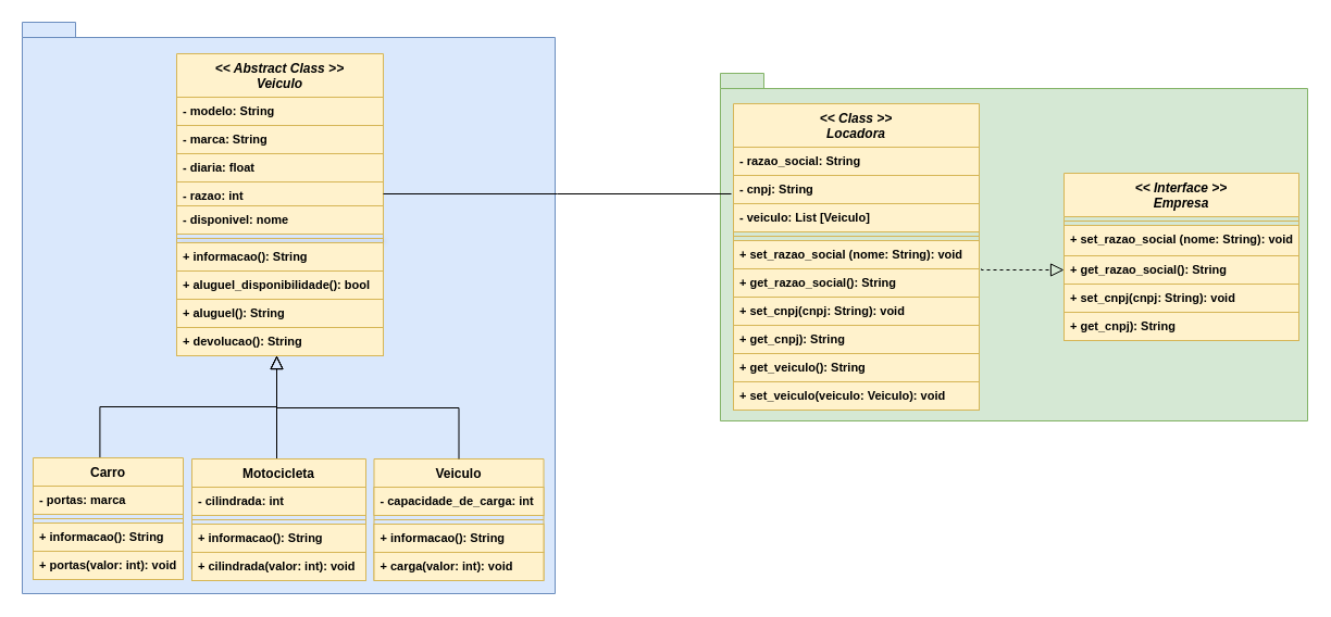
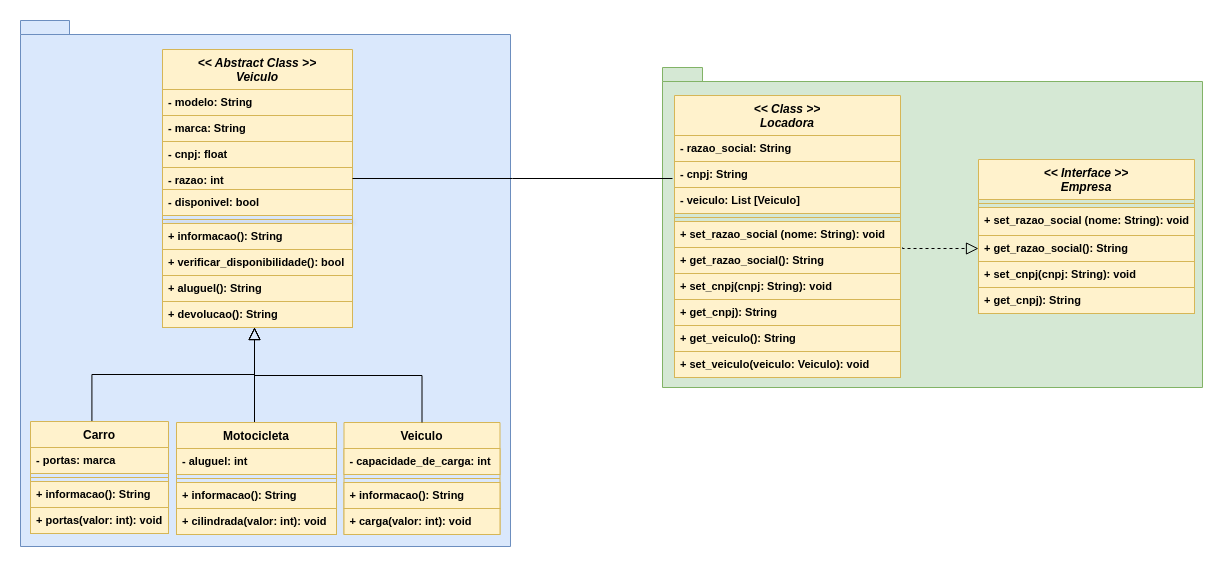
  <mxCell id="0" />
  <mxCell id="1" parent="0" />
  <mxCell id="2" value="" style="shape=folder;fontStyle=1;spacingTop=10;tabWidth=40;tabHeight=14;tabPosition=left;html=1;whiteSpace=wrap;fillColor=#dae8fc;strokeColor=#6c8ebf;" parent="1" vertex="1"><mxGeometry x="20" y="20" width="490" height="526" as="geometry" /></mxCell>
  <mxCell id="3" value="" style="shape=folder;fontStyle=1;spacingTop=10;tabWidth=40;tabHeight=14;tabPosition=left;html=1;whiteSpace=wrap;fillColor=#d5e8d4;strokeColor=#82b366;" parent="1" vertex="1"><mxGeometry x="662" y="67" width="540" height="320" as="geometry" /></mxCell>
  <mxCell id="4" value="Carro" style="swimlane;fontStyle=1;align=center;verticalAlign=top;childLayout=stackLayout;horizontal=1;startSize=26;horizontalStack=0;resizeParent=1;resizeLast=0;collapsible=1;marginBottom=0;rounded=0;shadow=0;strokeWidth=1;fillColor=#fff2cc;strokeColor=#d6b656;" parent="1" vertex="1"><mxGeometry x="30" y="421" width="138" height="112" as="geometry"><mxRectangle x="130" y="380" width="160" height="26" as="alternateBounds" /></mxGeometry></mxCell>
  <mxCell id="5" value="- portas: marca" style="text;align=left;verticalAlign=top;spacingLeft=4;spacingRight=4;overflow=hidden;rotatable=0;points=[[0,0.5],[1,0.5]];portConstraint=eastwest;rounded=0;shadow=0;html=0;fillColor=#fff2cc;strokeColor=#d6b656;fontStyle=1;fontSize=11;" parent="4" vertex="1"><mxGeometry y="26" width="138" height="26" as="geometry" /></mxCell>
  <mxCell id="6" value="" style="line;html=1;strokeWidth=1;align=left;verticalAlign=middle;spacingTop=-1;spacingLeft=3;spacingRight=3;rotatable=0;labelPosition=right;points=[];portConstraint=eastwest;fillColor=#fff2cc;strokeColor=#d6b656;fontStyle=1;fontSize=11;" parent="4" vertex="1"><mxGeometry y="52" width="138" height="8" as="geometry" /></mxCell>
  <mxCell id="7" value="+ informacao(): String" style="text;align=left;verticalAlign=top;spacingLeft=4;spacingRight=4;overflow=hidden;rotatable=0;points=[[0,0.5],[1,0.5]];portConstraint=eastwest;fillColor=#fff2cc;strokeColor=#d6b656;fontStyle=1;fontSize=11;" parent="4" vertex="1"><mxGeometry y="60" width="138" height="26" as="geometry" /></mxCell>
  <mxCell id="8" value="+ portas(valor: int): void" style="text;align=left;verticalAlign=top;spacingLeft=4;spacingRight=4;overflow=hidden;rotatable=0;points=[[0,0.5],[1,0.5]];portConstraint=eastwest;fillColor=#fff2cc;strokeColor=#d6b656;fontStyle=1;fontSize=11;" vertex="1" parent="4"><mxGeometry y="86" width="138" height="26" as="geometry" /></mxCell>
  <mxCell id="9" value="" style="endArrow=block;endSize=10;endFill=0;shadow=0;strokeWidth=1;rounded=0;curved=0;edgeStyle=elbowEdgeStyle;elbow=vertical;entryX=0.5;entryY=1;entryDx=0;entryDy=0;exitX=0.445;exitY=-0.004;exitDx=0;exitDy=0;exitPerimeter=0;" parent="1" source="4" edge="1"><mxGeometry width="160" relative="1" as="geometry"><mxPoint x="106.25" y="441" as="sourcePoint" /><mxPoint x="254" y="327" as="targetPoint" /></mxGeometry></mxCell>
  <mxCell id="10" value="" style="endArrow=block;endSize=10;endFill=0;shadow=0;strokeWidth=1;rounded=0;curved=0;edgeStyle=elbowEdgeStyle;elbow=vertical;exitX=0.462;exitY=0.008;exitDx=0;exitDy=0;exitPerimeter=0;entryX=0.5;entryY=1;entryDx=0;entryDy=0;" parent="1" edge="1"><mxGeometry width="160" relative="1" as="geometry"><mxPoint x="250.721" y="441.896" as="sourcePoint" /><mxPoint x="254" y="327" as="targetPoint" /><Array as="points"><mxPoint x="267" y="441" /></Array></mxGeometry></mxCell>
  <mxCell id="11" value="Veiculo" style="swimlane;fontStyle=1;align=center;verticalAlign=top;childLayout=stackLayout;horizontal=1;startSize=26;horizontalStack=0;resizeParent=1;resizeLast=0;collapsible=1;marginBottom=0;rounded=0;shadow=0;strokeWidth=1;fillColor=#fff2cc;strokeColor=#d6b656;" parent="1" vertex="1"><mxGeometry x="343.5" y="422" width="156" height="112" as="geometry"><mxRectangle x="550" y="140" width="160" height="26" as="alternateBounds" /></mxGeometry></mxCell>
  <mxCell id="12" value="- capacidade_de_carga: int" style="text;align=left;verticalAlign=top;spacingLeft=4;spacingRight=4;overflow=hidden;rotatable=0;points=[[0,0.5],[1,0.5]];portConstraint=eastwest;rounded=0;shadow=0;html=0;fillColor=#fff2cc;strokeColor=#d6b656;fontStyle=1;fontSize=11;" parent="11" vertex="1"><mxGeometry y="26" width="156" height="26" as="geometry" /></mxCell>
  <mxCell id="13" value="" style="line;html=1;strokeWidth=1;align=left;verticalAlign=middle;spacingTop=-1;spacingLeft=3;spacingRight=3;rotatable=0;labelPosition=right;points=[];portConstraint=eastwest;fillColor=#fff2cc;strokeColor=#d6b656;fontStyle=1;fontSize=11;" parent="11" vertex="1"><mxGeometry y="52" width="156" height="8" as="geometry" /></mxCell>
  <mxCell id="14" value="+ informacao(): String" style="text;align=left;verticalAlign=top;spacingLeft=4;spacingRight=4;overflow=hidden;rotatable=0;points=[[0,0.5],[1,0.5]];portConstraint=eastwest;fillColor=#fff2cc;strokeColor=#d6b656;fontStyle=1;fontSize=11;" parent="11" vertex="1"><mxGeometry y="60" width="156" height="26" as="geometry" /></mxCell>
  <mxCell id="15" value="+ carga(valor: int): void" style="text;align=left;verticalAlign=top;spacingLeft=4;spacingRight=4;overflow=hidden;rotatable=0;points=[[0,0.5],[1,0.5]];portConstraint=eastwest;fillColor=#fff2cc;strokeColor=#d6b656;fontStyle=1;fontSize=11;" vertex="1" parent="11"><mxGeometry y="86" width="156" height="26" as="geometry" /></mxCell>
  <mxCell id="16" value="" style="endArrow=block;endSize=10;endFill=0;shadow=0;strokeWidth=1;rounded=0;curved=0;edgeStyle=elbowEdgeStyle;elbow=vertical;exitX=0.5;exitY=0;exitDx=0;exitDy=0;entryX=0.5;entryY=1;entryDx=0;entryDy=0;" parent="1" source="11" edge="1"><mxGeometry width="160" relative="1" as="geometry"><mxPoint x="418.5" y="441" as="sourcePoint" /><mxPoint x="254" y="327" as="targetPoint" /></mxGeometry></mxCell>
  <mxCell id="17" value="Motocicleta" style="swimlane;fontStyle=1;align=center;verticalAlign=top;childLayout=stackLayout;horizontal=1;startSize=26;horizontalStack=0;resizeParent=1;resizeLast=0;collapsible=1;marginBottom=0;rounded=0;shadow=0;strokeWidth=1;fillColor=#fff2cc;strokeColor=#d6b656;" parent="1" vertex="1"><mxGeometry x="176" y="422" width="160" height="112" as="geometry"><mxRectangle x="550" y="140" width="160" height="26" as="alternateBounds" /></mxGeometry></mxCell>
- <mxCell id="18" value="- cilindrada: int" style="text;align=left;verticalAlign=top;spacingLeft=4;spacingRight=4;overflow=hidden;rotatable=0;points=[[0,0.5],[1,0.5]];portConstraint=eastwest;rounded=0;shadow=0;html=0;fillColor=#fff2cc;strokeColor=#d6b656;fontStyle=1;fontSize=11;" parent="17" vertex="1"><mxGeometry y="26" width="160" height="26" as="geometry" /></mxCell>
+ <mxCell id="18" value="- aluguel: int" style="text;align=left;verticalAlign=top;spacingLeft=4;spacingRight=4;overflow=hidden;rotatable=0;points=[[0,0.5],[1,0.5]];portConstraint=eastwest;rounded=0;shadow=0;html=0;fillColor=#fff2cc;strokeColor=#d6b656;fontStyle=1;fontSize=11;" parent="17" vertex="1"><mxGeometry y="26" width="160" height="26" as="geometry" /></mxCell>
  <mxCell id="19" value="" style="line;html=1;strokeWidth=1;align=left;verticalAlign=middle;spacingTop=-1;spacingLeft=3;spacingRight=3;rotatable=0;labelPosition=right;points=[];portConstraint=eastwest;fillColor=#fff2cc;strokeColor=#d6b656;fontStyle=1;fontSize=11;" parent="17" vertex="1"><mxGeometry y="52" width="160" height="8" as="geometry" /></mxCell>
  <mxCell id="20" value="+ informacao(): String" style="text;align=left;verticalAlign=top;spacingLeft=4;spacingRight=4;overflow=hidden;rotatable=0;points=[[0,0.5],[1,0.5]];portConstraint=eastwest;fillColor=#fff2cc;strokeColor=#d6b656;fontStyle=1;fontSize=11;" parent="17" vertex="1"><mxGeometry y="60" width="160" height="26" as="geometry" /></mxCell>
  <mxCell id="21" value="+ cilindrada(valor: int): void" style="text;align=left;verticalAlign=top;spacingLeft=4;spacingRight=4;overflow=hidden;rotatable=0;points=[[0,0.5],[1,0.5]];portConstraint=eastwest;fillColor=#fff2cc;strokeColor=#d6b656;fontStyle=1;fontSize=11;" vertex="1" parent="17"><mxGeometry y="86" width="160" height="26" as="geometry" /></mxCell>
  <mxCell id="22" value="&lt;&lt; Interface &gt;&gt;&#10;Empresa" style="swimlane;fontStyle=3;align=center;verticalAlign=top;childLayout=stackLayout;horizontal=1;startSize=40;horizontalStack=0;resizeParent=1;resizeLast=0;collapsible=1;marginBottom=0;rounded=0;shadow=0;strokeWidth=1;fillColor=#fff2cc;strokeColor=#d6b656;" parent="1" vertex="1"><mxGeometry x="978" y="159" width="216" height="154" as="geometry"><mxRectangle x="230" y="140" width="160" height="26" as="alternateBounds" /></mxGeometry></mxCell>
  <mxCell id="23" value="" style="line;html=1;strokeWidth=1;align=left;verticalAlign=middle;spacingTop=-1;spacingLeft=3;spacingRight=3;rotatable=0;labelPosition=right;points=[];portConstraint=eastwest;fillColor=#fff2cc;strokeColor=#d6b656;fontStyle=1;fontSize=11;" parent="22" vertex="1"><mxGeometry y="40" width="216" height="8" as="geometry" /></mxCell>
  <mxCell id="24" value="+ set_razao_social (nome: String): void" style="text;align=left;verticalAlign=top;spacingLeft=4;spacingRight=4;overflow=hidden;rotatable=0;points=[[0,0.5],[1,0.5]];portConstraint=eastwest;fillColor=#fff2cc;strokeColor=#d6b656;fontStyle=1;fontSize=11;" vertex="1" parent="22"><mxGeometry y="48" width="216" height="28" as="geometry" /></mxCell>
  <mxCell id="25" value="+ get_razao_social(): String" style="text;align=left;verticalAlign=top;spacingLeft=4;spacingRight=4;overflow=hidden;rotatable=0;points=[[0,0.5],[1,0.5]];portConstraint=eastwest;fillColor=#fff2cc;strokeColor=#d6b656;fontStyle=1;fontSize=11;" vertex="1" parent="22"><mxGeometry y="76" width="216" height="26" as="geometry" /></mxCell>
  <mxCell id="26" value="+ set_cnpj(cnpj: String): void" style="text;align=left;verticalAlign=top;spacingLeft=4;spacingRight=4;overflow=hidden;rotatable=0;points=[[0,0.5],[1,0.5]];portConstraint=eastwest;fillColor=#fff2cc;strokeColor=#d6b656;fontStyle=1;fontSize=11;" vertex="1" parent="22"><mxGeometry y="102" width="216" height="26" as="geometry" /></mxCell>
  <mxCell id="27" value="+ get_cnpj): String" style="text;align=left;verticalAlign=top;spacingLeft=4;spacingRight=4;overflow=hidden;rotatable=0;points=[[0,0.5],[1,0.5]];portConstraint=eastwest;fillColor=#fff2cc;strokeColor=#d6b656;fontStyle=1;fontSize=11;" vertex="1" parent="22"><mxGeometry y="128" width="216" height="26" as="geometry" /></mxCell>
  <mxCell id="28" value="&lt;&lt; Class &gt;&gt;&#10;Locadora" style="swimlane;fontStyle=3;align=center;verticalAlign=top;childLayout=stackLayout;horizontal=1;startSize=40;horizontalStack=0;resizeParent=1;resizeLast=0;collapsible=1;marginBottom=0;rounded=0;shadow=0;strokeWidth=1;fillColor=#fff2cc;strokeColor=#d6b656;" parent="1" vertex="1"><mxGeometry x="674" y="95" width="226" height="282" as="geometry"><mxRectangle x="230" y="140" width="160" height="26" as="alternateBounds" /></mxGeometry></mxCell>
  <mxCell id="29" value="- razao_social: String" style="text;align=left;verticalAlign=top;spacingLeft=4;spacingRight=4;overflow=hidden;rotatable=0;points=[[0,0.5],[1,0.5]];portConstraint=eastwest;fillColor=#fff2cc;strokeColor=#d6b656;fontStyle=1;fontSize=11;" parent="28" vertex="1"><mxGeometry y="40" width="226" height="26" as="geometry" /></mxCell>
  <mxCell id="30" value="- cnpj: String" style="text;align=left;verticalAlign=top;spacingLeft=4;spacingRight=4;overflow=hidden;rotatable=0;points=[[0,0.5],[1,0.5]];portConstraint=eastwest;fillColor=#fff2cc;strokeColor=#d6b656;fontStyle=1;fontSize=11;" vertex="1" parent="28"><mxGeometry y="66" width="226" height="26" as="geometry" /></mxCell>
  <mxCell id="31" value="- veiculo: List [Veiculo]" style="text;align=left;verticalAlign=top;spacingLeft=4;spacingRight=4;overflow=hidden;rotatable=0;points=[[0,0.5],[1,0.5]];portConstraint=eastwest;fillColor=#fff2cc;strokeColor=#d6b656;fontStyle=1;fontSize=11;" vertex="1" parent="28"><mxGeometry y="92" width="226" height="26" as="geometry" /></mxCell>
  <mxCell id="32" value="" style="line;html=1;strokeWidth=1;align=left;verticalAlign=middle;spacingTop=-1;spacingLeft=3;spacingRight=3;rotatable=0;labelPosition=right;points=[];portConstraint=eastwest;fillColor=#fff2cc;strokeColor=#d6b656;fontStyle=1;fontSize=11;" parent="28" vertex="1"><mxGeometry y="118" width="226" height="8" as="geometry" /></mxCell>
  <mxCell id="33" value="+ set_razao_social (nome: String): void" style="text;align=left;verticalAlign=top;spacingLeft=4;spacingRight=4;overflow=hidden;rotatable=0;points=[[0,0.5],[1,0.5]];portConstraint=eastwest;fillColor=#fff2cc;strokeColor=#d6b656;fontStyle=1;fontSize=11;" parent="28" vertex="1"><mxGeometry y="126" width="226" height="26" as="geometry" /></mxCell>
  <mxCell id="34" value="+ get_razao_social(): String" style="text;align=left;verticalAlign=top;spacingLeft=4;spacingRight=4;overflow=hidden;rotatable=0;points=[[0,0.5],[1,0.5]];portConstraint=eastwest;fillColor=#fff2cc;strokeColor=#d6b656;fontStyle=1;fontSize=11;" parent="28" vertex="1"><mxGeometry y="152" width="226" height="26" as="geometry" /></mxCell>
  <mxCell id="35" value="+ set_cnpj(cnpj: String): void" style="text;align=left;verticalAlign=top;spacingLeft=4;spacingRight=4;overflow=hidden;rotatable=0;points=[[0,0.5],[1,0.5]];portConstraint=eastwest;fillColor=#fff2cc;strokeColor=#d6b656;fontStyle=1;fontSize=11;" vertex="1" parent="28"><mxGeometry y="178" width="226" height="26" as="geometry" /></mxCell>
  <mxCell id="36" value="+ get_cnpj): String" style="text;align=left;verticalAlign=top;spacingLeft=4;spacingRight=4;overflow=hidden;rotatable=0;points=[[0,0.5],[1,0.5]];portConstraint=eastwest;fillColor=#fff2cc;strokeColor=#d6b656;fontStyle=1;fontSize=11;" vertex="1" parent="28"><mxGeometry y="204" width="226" height="26" as="geometry" /></mxCell>
  <mxCell id="37" value="+ get_veiculo(): String" style="text;align=left;verticalAlign=top;spacingLeft=4;spacingRight=4;overflow=hidden;rotatable=0;points=[[0,0.5],[1,0.5]];portConstraint=eastwest;fillColor=#fff2cc;strokeColor=#d6b656;fontStyle=1;fontSize=11;" vertex="1" parent="28"><mxGeometry y="230" width="226" height="26" as="geometry" /></mxCell>
  <mxCell id="38" value="+ set_veiculo(veiculo: Veiculo): void" style="text;align=left;verticalAlign=top;spacingLeft=4;spacingRight=4;overflow=hidden;rotatable=0;points=[[0,0.5],[1,0.5]];portConstraint=eastwest;fillColor=#fff2cc;strokeColor=#d6b656;fontStyle=1;fontSize=11;" vertex="1" parent="28"><mxGeometry y="256" width="226" height="26" as="geometry" /></mxCell>
  <mxCell id="39" value="&lt;&lt; Abstract Class &gt;&gt;&#10;Veiculo" style="swimlane;fontStyle=3;align=center;verticalAlign=top;childLayout=stackLayout;horizontal=1;startSize=40;horizontalStack=0;resizeParent=1;resizeLast=0;collapsible=1;marginBottom=0;rounded=0;shadow=0;strokeWidth=1;fillColor=#FFF2CC;strokeColor=#d6b656;swimlaneFillColor=none;" parent="1" vertex="1"><mxGeometry x="162" y="49" width="190" height="278" as="geometry"><mxRectangle x="230" y="140" width="160" height="26" as="alternateBounds" /></mxGeometry></mxCell>
  <mxCell id="40" value="- modelo: String" style="text;align=left;verticalAlign=top;spacingLeft=4;spacingRight=4;overflow=hidden;rotatable=0;points=[[0,0.5],[1,0.5]];portConstraint=eastwest;rounded=0;shadow=0;html=0;fillColor=#fff2cc;strokeColor=#d6b656;fontSize=11;fontStyle=1" parent="39" vertex="1"><mxGeometry y="40" width="190" height="26" as="geometry" /></mxCell>
  <mxCell id="41" value="- marca: String" style="text;align=left;verticalAlign=top;spacingLeft=4;spacingRight=4;overflow=hidden;rotatable=0;points=[[0,0.5],[1,0.5]];portConstraint=eastwest;fillColor=#fff2cc;strokeColor=#d6b656;fontSize=11;fontStyle=1" parent="39" vertex="1"><mxGeometry y="66" width="190" height="26" as="geometry" /></mxCell>
- <mxCell id="42" value="- diaria: float" style="text;align=left;verticalAlign=top;spacingLeft=4;spacingRight=4;overflow=hidden;rotatable=0;points=[[0,0.5],[1,0.5]];portConstraint=eastwest;rounded=0;shadow=0;html=0;fillColor=#fff2cc;strokeColor=#d6b656;fontSize=11;fontStyle=1" parent="39" vertex="1"><mxGeometry y="92" width="190" height="26" as="geometry" /></mxCell>
+ <mxCell id="42" value="- cnpj: float" style="text;align=left;verticalAlign=top;spacingLeft=4;spacingRight=4;overflow=hidden;rotatable=0;points=[[0,0.5],[1,0.5]];portConstraint=eastwest;rounded=0;shadow=0;html=0;fillColor=#fff2cc;strokeColor=#d6b656;fontSize=11;fontStyle=1" parent="39" vertex="1"><mxGeometry y="92" width="190" height="26" as="geometry" /></mxCell>
  <mxCell id="43" value="- razao: int" style="text;align=left;verticalAlign=top;spacingLeft=4;spacingRight=4;overflow=hidden;rotatable=0;points=[[0,0.5],[1,0.5]];portConstraint=eastwest;rounded=0;shadow=0;html=0;fillColor=#fff2cc;strokeColor=#d6b656;fontSize=11;fontStyle=1" parent="39" vertex="1"><mxGeometry y="118" width="190" height="22" as="geometry" /></mxCell>
- <mxCell id="44" value="- disponivel: nome" style="text;align=left;verticalAlign=top;spacingLeft=4;spacingRight=4;overflow=hidden;rotatable=0;points=[[0,0.5],[1,0.5]];portConstraint=eastwest;rounded=0;shadow=0;html=0;fillColor=#fff2cc;strokeColor=#d6b656;fontSize=11;fontStyle=1" parent="39" vertex="1"><mxGeometry y="140" width="190" height="26" as="geometry" /></mxCell>
+ <mxCell id="44" value="- disponivel: bool" style="text;align=left;verticalAlign=top;spacingLeft=4;spacingRight=4;overflow=hidden;rotatable=0;points=[[0,0.5],[1,0.5]];portConstraint=eastwest;rounded=0;shadow=0;html=0;fillColor=#fff2cc;strokeColor=#d6b656;fontSize=11;fontStyle=1" parent="39" vertex="1"><mxGeometry y="140" width="190" height="26" as="geometry" /></mxCell>
  <mxCell id="45" value="" style="line;html=1;strokeWidth=1;align=left;verticalAlign=middle;spacingTop=-1;spacingLeft=3;spacingRight=3;rotatable=0;labelPosition=right;points=[];portConstraint=eastwest;fillColor=#fff2cc;strokeColor=#d6b656;fontSize=11;fontStyle=1;labelBackgroundColor=default;shadow=1;" parent="39" vertex="1"><mxGeometry y="166" width="190" height="8" as="geometry" /></mxCell>
  <mxCell id="46" value="+ informacao(): String" style="text;align=left;verticalAlign=top;spacingLeft=4;spacingRight=4;overflow=hidden;rotatable=0;points=[[0,0.5],[1,0.5]];portConstraint=eastwest;fillColor=#fff2cc;strokeColor=#d6b656;fontSize=11;fontStyle=1" parent="39" vertex="1"><mxGeometry y="174" width="190" height="26" as="geometry" /></mxCell>
- <mxCell id="47" value="+ aluguel_disponibilidade(): bool" style="text;align=left;verticalAlign=top;spacingLeft=4;spacingRight=4;overflow=hidden;rotatable=0;points=[[0,0.5],[1,0.5]];portConstraint=eastwest;fillColor=#fff2cc;strokeColor=#d6b656;fontSize=11;fontStyle=1" vertex="1" parent="39"><mxGeometry y="200" width="190" height="26" as="geometry" /></mxCell>
+ <mxCell id="47" value="+ verificar_disponibilidade(): bool" style="text;align=left;verticalAlign=top;spacingLeft=4;spacingRight=4;overflow=hidden;rotatable=0;points=[[0,0.5],[1,0.5]];portConstraint=eastwest;fillColor=#fff2cc;strokeColor=#d6b656;fontSize=11;fontStyle=1" vertex="1" parent="39"><mxGeometry y="200" width="190" height="26" as="geometry" /></mxCell>
  <mxCell id="48" value="+ aluguel(): String" style="text;align=left;verticalAlign=top;spacingLeft=4;spacingRight=4;overflow=hidden;rotatable=0;points=[[0,0.5],[1,0.5]];portConstraint=eastwest;fillColor=#fff2cc;strokeColor=#d6b656;fontSize=11;fontStyle=1" parent="39" vertex="1"><mxGeometry y="226" width="190" height="26" as="geometry" /></mxCell>
  <mxCell id="49" value="+ devolucao(): String" style="text;align=left;verticalAlign=top;spacingLeft=4;spacingRight=4;overflow=hidden;rotatable=0;points=[[0,0.5],[1,0.5]];portConstraint=eastwest;fillColor=#fff2cc;strokeColor=#d6b656;fontSize=11;fontStyle=1" parent="39" vertex="1"><mxGeometry y="252" width="190" height="26" as="geometry" /></mxCell>
  <mxCell id="50" value="" style="endArrow=none;html=1;edgeStyle=orthogonalEdgeStyle;rounded=0;exitX=1;exitY=0.5;exitDx=0;exitDy=0;" parent="1" source="43" edge="1"><mxGeometry relative="1" as="geometry"><mxPoint x="362" y="178.58" as="sourcePoint" /><mxPoint x="672" y="178" as="targetPoint" /></mxGeometry></mxCell>
  <mxCell id="51" value="" style="endArrow=block;endSize=10;endFill=0;shadow=0;strokeWidth=1;rounded=0;curved=0;edgeStyle=elbowEdgeStyle;elbow=vertical;dashed=1;fontStyle=1;fontSize=11;entryX=0;entryY=0.5;entryDx=0;entryDy=0;" edge="1" parent="1" target="25"><mxGeometry width="160" relative="1" as="geometry"><mxPoint x="902" y="247" as="sourcePoint" /><mxPoint x="1040" y="437" as="targetPoint" /><Array as="points" /></mxGeometry></mxCell>
